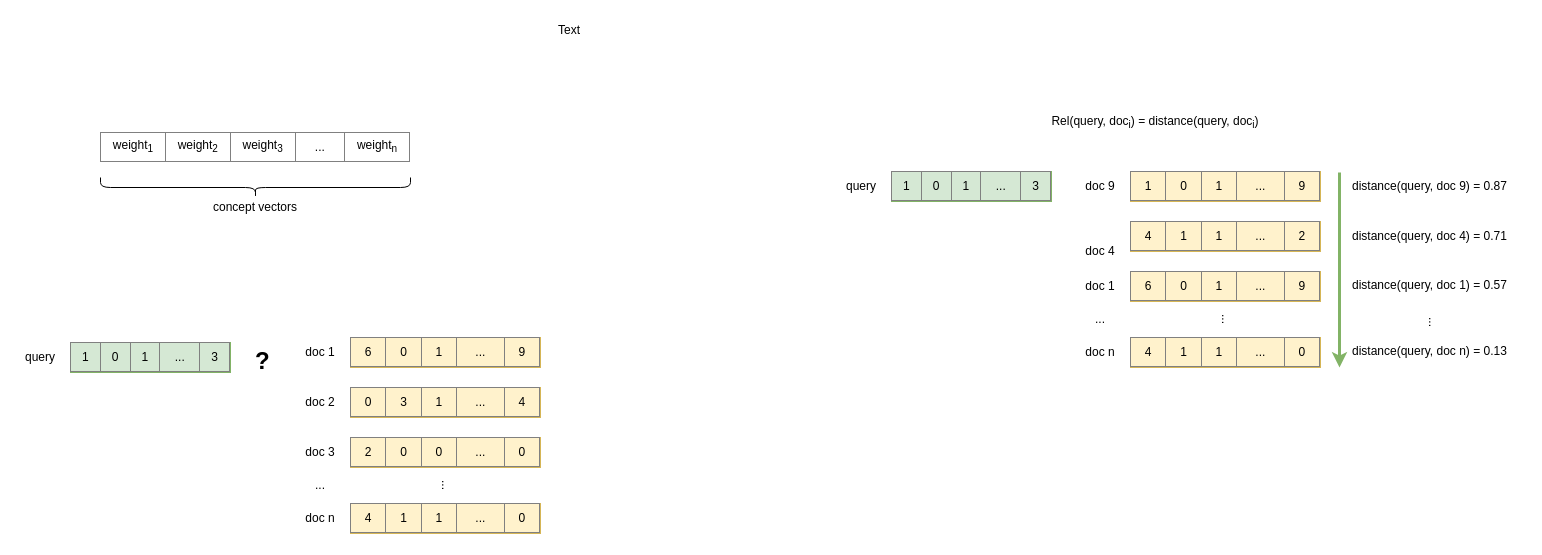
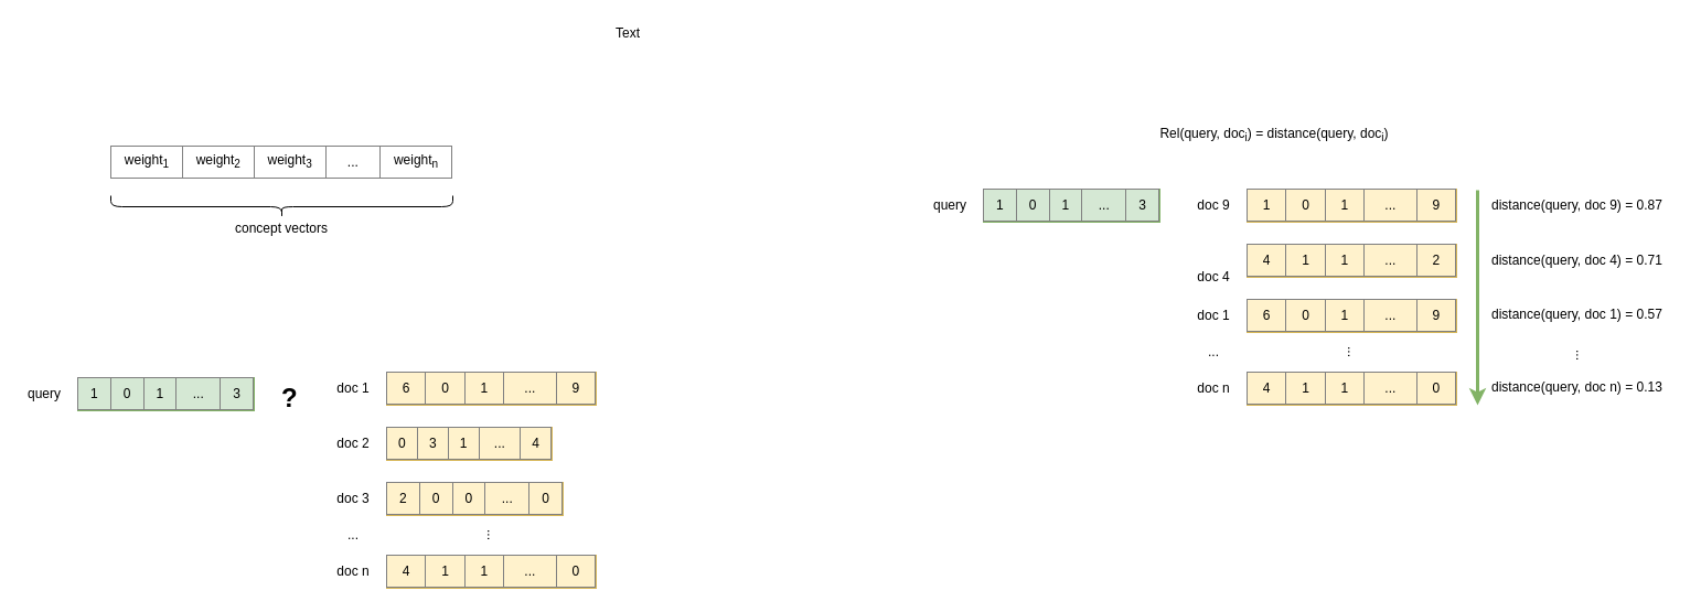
  <mxCell id="0" />
  <mxCell id="1" parent="0" />
  <mxCell id="2" value="&lt;table border=&quot;1&quot; width=&quot;100%&quot; style=&quot;width: 100% ; height: 100% ; border-collapse: collapse&quot;&gt;&lt;tbody&gt;&lt;tr&gt;&lt;td align=&quot;center&quot;&gt;weight&lt;sub&gt;1&lt;/sub&gt;&lt;/td&gt;&lt;td align=&quot;center&quot;&gt;weight&lt;sub&gt;2&lt;/sub&gt;&lt;br&gt;&lt;/td&gt;&lt;td align=&quot;center&quot;&gt;weight&lt;sub&gt;3&lt;/sub&gt;&lt;br&gt;&lt;/td&gt;&lt;td style=&quot;text-align: center&quot;&gt;&amp;nbsp; &amp;nbsp;...&amp;nbsp; &amp;nbsp;&lt;/td&gt;&lt;td style=&quot;text-align: center&quot;&gt;weight&lt;sub&gt;n&lt;/sub&gt;&lt;br&gt;&lt;/td&gt;&lt;/tr&gt;&lt;/tbody&gt;&lt;/table&gt;" style="text;html=1;strokeColor=none;fillColor=none;overflow=fill;" parent="1" vertex="1"><mxGeometry x="100" y="132" width="310" height="30" as="geometry" /></mxCell>
  <mxCell id="3" value="concept vectors" style="text;html=1;strokeColor=none;fillColor=none;align=center;verticalAlign=middle;whiteSpace=wrap;rounded=0;" vertex="1" parent="1"><mxGeometry x="100" y="197" width="310" height="20" as="geometry" /></mxCell>
  <mxCell id="4" value="" style="shape=curlyBracket;whiteSpace=wrap;html=1;rounded=1;rotation=-90;" vertex="1" parent="1"><mxGeometry x="245" y="32" width="20" height="310" as="geometry" /></mxCell>
  <mxCell id="5" value="Text" style="text;html=1;resizable=0;points=[];autosize=1;align=left;verticalAlign=top;spacingTop=-4;" vertex="1" parent="1"><mxGeometry x="556" y="20" width="40" height="20" as="geometry" /></mxCell>
  <mxCell id="6" value="&lt;table border=&quot;1&quot; width=&quot;100%&quot; style=&quot;width: 100% ; height: 100% ; border-collapse: collapse&quot;&gt;&lt;tbody&gt;&lt;tr&gt;&lt;td align=&quot;center&quot;&gt;6&lt;/td&gt;&lt;td align=&quot;center&quot;&gt;0&lt;/td&gt;&lt;td align=&quot;center&quot;&gt;1&lt;/td&gt;&lt;td style=&quot;text-align: center&quot;&gt;...&lt;/td&gt;&lt;td style=&quot;text-align: center&quot;&gt;9&lt;/td&gt;&lt;/tr&gt;&lt;/tbody&gt;&lt;/table&gt;" style="text;html=1;strokeColor=#d6b656;fillColor=#fff2cc;overflow=fill;" vertex="1" parent="1"><mxGeometry x="350" y="337" width="190" height="30" as="geometry" /></mxCell>
  <mxCell id="7" value="doc 1" style="text;html=1;strokeColor=none;fillColor=none;align=center;verticalAlign=middle;whiteSpace=wrap;rounded=0;" vertex="1" parent="1"><mxGeometry x="300" y="342" width="40" height="20" as="geometry" /></mxCell>
- <mxCell id="8" value="&lt;table border=&quot;1&quot; width=&quot;100%&quot; style=&quot;width: 100% ; height: 100% ; border-collapse: collapse&quot;&gt;&lt;tbody&gt;&lt;tr&gt;&lt;td align=&quot;center&quot;&gt;0&lt;/td&gt;&lt;td align=&quot;center&quot;&gt;3&lt;/td&gt;&lt;td align=&quot;center&quot;&gt;1&lt;/td&gt;&lt;td style=&quot;text-align: center&quot;&gt;...&lt;/td&gt;&lt;td style=&quot;text-align: center&quot;&gt;4&lt;/td&gt;&lt;/tr&gt;&lt;/tbody&gt;&lt;/table&gt;" style="text;html=1;strokeColor=#d6b656;fillColor=#fff2cc;overflow=fill;" vertex="1" parent="1"><mxGeometry x="350" y="387" width="190" height="30" as="geometry" /></mxCell>
+ <mxCell id="8" value="&lt;table border=&quot;1&quot; width=&quot;100%&quot; style=&quot;width: 100% ; height: 100% ; border-collapse: collapse&quot;&gt;&lt;tbody&gt;&lt;tr&gt;&lt;td align=&quot;center&quot;&gt;0&lt;/td&gt;&lt;td align=&quot;center&quot;&gt;3&lt;/td&gt;&lt;td align=&quot;center&quot;&gt;1&lt;/td&gt;&lt;td style=&quot;text-align: center&quot;&gt;...&lt;/td&gt;&lt;td style=&quot;text-align: center&quot;&gt;4&lt;/td&gt;&lt;/tr&gt;&lt;/tbody&gt;&lt;/table&gt;" style="text;html=1;strokeColor=#d6b656;fillColor=#fff2cc;overflow=fill;" vertex="1" parent="1"><mxGeometry x="350" y="387" width="150" height="30" as="geometry" /></mxCell>
  <mxCell id="9" value="doc 2" style="text;html=1;strokeColor=none;fillColor=none;align=center;verticalAlign=middle;whiteSpace=wrap;rounded=0;" vertex="1" parent="1"><mxGeometry x="300" y="392" width="40" height="20" as="geometry" /></mxCell>
- <mxCell id="10" value="&lt;table border=&quot;1&quot; width=&quot;100%&quot; style=&quot;width: 100% ; height: 100% ; border-collapse: collapse&quot;&gt;&lt;tbody&gt;&lt;tr&gt;&lt;td align=&quot;center&quot;&gt;2&lt;/td&gt;&lt;td align=&quot;center&quot;&gt;0&lt;/td&gt;&lt;td align=&quot;center&quot;&gt;0&lt;/td&gt;&lt;td style=&quot;text-align: center&quot;&gt;...&lt;/td&gt;&lt;td style=&quot;text-align: center&quot;&gt;0&lt;/td&gt;&lt;/tr&gt;&lt;/tbody&gt;&lt;/table&gt;" style="text;html=1;strokeColor=#d6b656;fillColor=#fff2cc;overflow=fill;" vertex="1" parent="1"><mxGeometry x="350" y="437" width="190" height="30" as="geometry" /></mxCell>
+ <mxCell id="10" value="&lt;table border=&quot;1&quot; width=&quot;100%&quot; style=&quot;width: 100% ; height: 100% ; border-collapse: collapse&quot;&gt;&lt;tbody&gt;&lt;tr&gt;&lt;td align=&quot;center&quot;&gt;2&lt;/td&gt;&lt;td align=&quot;center&quot;&gt;0&lt;/td&gt;&lt;td align=&quot;center&quot;&gt;0&lt;/td&gt;&lt;td style=&quot;text-align: center&quot;&gt;...&lt;/td&gt;&lt;td style=&quot;text-align: center&quot;&gt;0&lt;/td&gt;&lt;/tr&gt;&lt;/tbody&gt;&lt;/table&gt;" style="text;html=1;strokeColor=#d6b656;fillColor=#fff2cc;overflow=fill;" vertex="1" parent="1"><mxGeometry x="350" y="437" width="160" height="30" as="geometry" /></mxCell>
  <mxCell id="11" value="doc 3" style="text;html=1;strokeColor=none;fillColor=none;align=center;verticalAlign=middle;whiteSpace=wrap;rounded=0;" vertex="1" parent="1"><mxGeometry x="300" y="442" width="40" height="20" as="geometry" /></mxCell>
  <mxCell id="12" value="&lt;table border=&quot;1&quot; width=&quot;100%&quot; style=&quot;width: 100% ; height: 100% ; border-collapse: collapse&quot;&gt;&lt;tbody&gt;&lt;tr&gt;&lt;td align=&quot;center&quot;&gt;4&lt;/td&gt;&lt;td align=&quot;center&quot;&gt;1&lt;/td&gt;&lt;td align=&quot;center&quot;&gt;1&lt;/td&gt;&lt;td style=&quot;text-align: center&quot;&gt;...&lt;/td&gt;&lt;td style=&quot;text-align: center&quot;&gt;0&lt;/td&gt;&lt;/tr&gt;&lt;/tbody&gt;&lt;/table&gt;" style="text;html=1;strokeColor=#d6b656;fillColor=#fff2cc;overflow=fill;" vertex="1" parent="1"><mxGeometry x="350" y="503" width="190" height="30" as="geometry" /></mxCell>
  <mxCell id="13" value="doc n" style="text;html=1;strokeColor=none;fillColor=none;align=center;verticalAlign=middle;whiteSpace=wrap;rounded=0;" vertex="1" parent="1"><mxGeometry x="300" y="508" width="40" height="20" as="geometry" /></mxCell>
  <mxCell id="14" value="..." style="text;html=1;strokeColor=none;fillColor=none;align=center;verticalAlign=middle;whiteSpace=wrap;rounded=0;" vertex="1" parent="1"><mxGeometry x="300" y="475" width="40" height="20" as="geometry" /></mxCell>
  <mxCell id="15" value="..." style="text;html=1;strokeColor=none;fillColor=none;align=center;verticalAlign=middle;whiteSpace=wrap;rounded=0;rotation=90;" vertex="1" parent="1"><mxGeometry x="433" y="475" width="25" height="20" as="geometry" /></mxCell>
  <mxCell id="16" value="&lt;table border=&quot;1&quot; width=&quot;100%&quot; style=&quot;width: 100% ; height: 100% ; border-collapse: collapse&quot;&gt;&lt;tbody&gt;&lt;tr&gt;&lt;td align=&quot;center&quot;&gt;1&lt;/td&gt;&lt;td align=&quot;center&quot;&gt;0&lt;/td&gt;&lt;td align=&quot;center&quot;&gt;1&lt;/td&gt;&lt;td style=&quot;text-align: center&quot;&gt;...&lt;/td&gt;&lt;td style=&quot;text-align: center&quot;&gt;3&lt;/td&gt;&lt;/tr&gt;&lt;/tbody&gt;&lt;/table&gt;" style="text;html=1;strokeColor=#82b366;fillColor=#d5e8d4;overflow=fill;" vertex="1" parent="1"><mxGeometry x="70" y="342" width="160" height="30" as="geometry" /></mxCell>
  <mxCell id="17" value="query" style="text;html=1;strokeColor=none;fillColor=none;align=center;verticalAlign=middle;whiteSpace=wrap;rounded=0;" vertex="1" parent="1"><mxGeometry x="20" y="347" width="40" height="20" as="geometry" /></mxCell>
  <mxCell id="18" value="&lt;h1&gt;?&lt;/h1&gt;" style="text;html=1;strokeColor=none;fillColor=none;spacing=5;spacingTop=-20;whiteSpace=wrap;overflow=hidden;rounded=0;" vertex="1" parent="1"><mxGeometry x="250" y="341" width="40" height="42" as="geometry" /></mxCell>
  <mxCell id="19" value="&lt;table border=&quot;1&quot; width=&quot;100%&quot; style=&quot;width: 100% ; height: 100% ; border-collapse: collapse&quot;&gt;&lt;tbody&gt;&lt;tr&gt;&lt;td align=&quot;center&quot;&gt;1&lt;/td&gt;&lt;td align=&quot;center&quot;&gt;0&lt;/td&gt;&lt;td align=&quot;center&quot;&gt;1&lt;/td&gt;&lt;td style=&quot;text-align: center&quot;&gt;...&lt;/td&gt;&lt;td style=&quot;text-align: center&quot;&gt;9&lt;/td&gt;&lt;/tr&gt;&lt;/tbody&gt;&lt;/table&gt;" style="text;html=1;overflow=fill;fillColor=#fff2cc;strokeColor=#d6b656;" vertex="1" parent="1"><mxGeometry x="1130" y="171" width="190" height="30" as="geometry" /></mxCell>
  <mxCell id="20" value="doc 9" style="text;html=1;strokeColor=none;fillColor=none;align=center;verticalAlign=middle;whiteSpace=wrap;rounded=0;" vertex="1" parent="1"><mxGeometry x="1080" y="176" width="40" height="20" as="geometry" /></mxCell>
  <mxCell id="21" value="&lt;table border=&quot;1&quot; width=&quot;100%&quot; style=&quot;width: 100% ; height: 100% ; border-collapse: collapse&quot;&gt;&lt;tbody&gt;&lt;tr&gt;&lt;td align=&quot;center&quot;&gt;4&lt;/td&gt;&lt;td align=&quot;center&quot;&gt;1&lt;/td&gt;&lt;td align=&quot;center&quot;&gt;1&lt;/td&gt;&lt;td style=&quot;text-align: center&quot;&gt;...&lt;/td&gt;&lt;td style=&quot;text-align: center&quot;&gt;2&lt;/td&gt;&lt;/tr&gt;&lt;/tbody&gt;&lt;/table&gt;" style="text;html=1;strokeColor=#d6b656;fillColor=#fff2cc;overflow=fill;" vertex="1" parent="1"><mxGeometry x="1130" y="221" width="190" height="30" as="geometry" /></mxCell>
  <mxCell id="22" value="doc 4" style="text;html=1;strokeColor=none;fillColor=none;align=center;verticalAlign=middle;whiteSpace=wrap;rounded=0;" vertex="1" parent="1"><mxGeometry x="1080" y="241" width="40" height="20" as="geometry" /></mxCell>
  <mxCell id="23" value="&lt;table border=&quot;1&quot; width=&quot;100%&quot; style=&quot;width: 100% ; height: 100% ; border-collapse: collapse&quot;&gt;&lt;tbody&gt;&lt;tr&gt;&lt;td align=&quot;center&quot;&gt;6&lt;/td&gt;&lt;td align=&quot;center&quot;&gt;0&lt;/td&gt;&lt;td align=&quot;center&quot;&gt;1&lt;/td&gt;&lt;td style=&quot;text-align: center&quot;&gt;...&lt;/td&gt;&lt;td style=&quot;text-align: center&quot;&gt;9&lt;/td&gt;&lt;/tr&gt;&lt;/tbody&gt;&lt;/table&gt;" style="text;html=1;strokeColor=#d6b656;fillColor=#fff2cc;overflow=fill;" vertex="1" parent="1"><mxGeometry x="1130" y="271" width="190" height="30" as="geometry" /></mxCell>
  <mxCell id="24" value="doc 1" style="text;html=1;strokeColor=none;fillColor=none;align=center;verticalAlign=middle;whiteSpace=wrap;rounded=0;" vertex="1" parent="1"><mxGeometry x="1080" y="276" width="40" height="20" as="geometry" /></mxCell>
  <mxCell id="25" value="&lt;table border=&quot;1&quot; width=&quot;100%&quot; style=&quot;width: 100% ; height: 100% ; border-collapse: collapse&quot;&gt;&lt;tbody&gt;&lt;tr&gt;&lt;td align=&quot;center&quot;&gt;4&lt;/td&gt;&lt;td align=&quot;center&quot;&gt;1&lt;/td&gt;&lt;td align=&quot;center&quot;&gt;1&lt;/td&gt;&lt;td style=&quot;text-align: center&quot;&gt;...&lt;/td&gt;&lt;td style=&quot;text-align: center&quot;&gt;0&lt;/td&gt;&lt;/tr&gt;&lt;/tbody&gt;&lt;/table&gt;" style="text;html=1;strokeColor=#d6b656;fillColor=#fff2cc;overflow=fill;" vertex="1" parent="1"><mxGeometry x="1130" y="337" width="190" height="30" as="geometry" /></mxCell>
  <mxCell id="26" value="doc n" style="text;html=1;strokeColor=none;fillColor=none;align=center;verticalAlign=middle;whiteSpace=wrap;rounded=0;" vertex="1" parent="1"><mxGeometry x="1080" y="342" width="40" height="20" as="geometry" /></mxCell>
  <mxCell id="27" value="..." style="text;html=1;strokeColor=none;fillColor=none;align=center;verticalAlign=middle;whiteSpace=wrap;rounded=0;" vertex="1" parent="1"><mxGeometry x="1080" y="309" width="40" height="20" as="geometry" /></mxCell>
  <mxCell id="28" value="..." style="text;html=1;strokeColor=none;fillColor=none;align=center;verticalAlign=middle;whiteSpace=wrap;rounded=0;rotation=90;" vertex="1" parent="1"><mxGeometry x="1213" y="309" width="25" height="20" as="geometry" /></mxCell>
  <mxCell id="29" value="&lt;table border=&quot;1&quot; width=&quot;100%&quot; style=&quot;width: 100% ; height: 100% ; border-collapse: collapse&quot;&gt;&lt;tbody&gt;&lt;tr&gt;&lt;td align=&quot;center&quot;&gt;1&lt;/td&gt;&lt;td align=&quot;center&quot;&gt;0&lt;/td&gt;&lt;td align=&quot;center&quot;&gt;1&lt;/td&gt;&lt;td style=&quot;text-align: center&quot;&gt;...&lt;/td&gt;&lt;td style=&quot;text-align: center&quot;&gt;3&lt;/td&gt;&lt;/tr&gt;&lt;/tbody&gt;&lt;/table&gt;" style="text;html=1;strokeColor=#82b366;fillColor=#d5e8d4;overflow=fill;" vertex="1" parent="1"><mxGeometry x="891" y="171" width="160" height="30" as="geometry" /></mxCell>
  <mxCell id="30" value="query" style="text;html=1;strokeColor=none;fillColor=none;align=center;verticalAlign=middle;whiteSpace=wrap;rounded=0;" vertex="1" parent="1"><mxGeometry x="841" y="176" width="40" height="20" as="geometry" /></mxCell>
  <mxCell id="31" value="Rel(query, doc&lt;sub&gt;i&lt;/sub&gt;) = distance(query, doc&lt;sub&gt;i&lt;/sub&gt;)" style="text;html=1;strokeColor=none;fillColor=none;align=center;verticalAlign=middle;whiteSpace=wrap;rounded=0;" vertex="1" parent="1"><mxGeometry x="1040" y="112" width="230" height="20" as="geometry" /></mxCell>
  <mxCell id="32" value="distance(query, doc 9) = 0.87" style="text;html=1;" vertex="1" parent="1"><mxGeometry x="1350" y="172" width="170" height="30" as="geometry" /></mxCell>
  <mxCell id="33" value="distance(query, doc 4) = 0.71" style="text;html=1;" vertex="1" parent="1"><mxGeometry x="1350" y="221.5" width="170" height="30" as="geometry" /></mxCell>
  <mxCell id="34" value="distance(query, doc 1) = 0.57" style="text;html=1;" vertex="1" parent="1"><mxGeometry x="1350" y="271" width="170" height="30" as="geometry" /></mxCell>
  <mxCell id="35" value="..." style="text;html=1;strokeColor=none;fillColor=none;align=center;verticalAlign=middle;whiteSpace=wrap;rounded=0;rotation=90;" vertex="1" parent="1"><mxGeometry x="1420" y="312" width="25" height="20" as="geometry" /></mxCell>
  <mxCell id="36" value="distance(query, doc n) = 0.13" style="text;html=1;" vertex="1" parent="1"><mxGeometry x="1350" y="337" width="170" height="30" as="geometry" /></mxCell>
  <mxCell id="37" value="" style="endArrow=classic;html=1;strokeWidth=3;fillColor=#d5e8d4;strokeColor=#82b366;rounded=1;" edge="1" parent="1"><mxGeometry width="50" height="50" relative="1" as="geometry"><mxPoint x="1339" y="172" as="sourcePoint" /><mxPoint x="1339" y="367" as="targetPoint" /></mxGeometry></mxCell>
